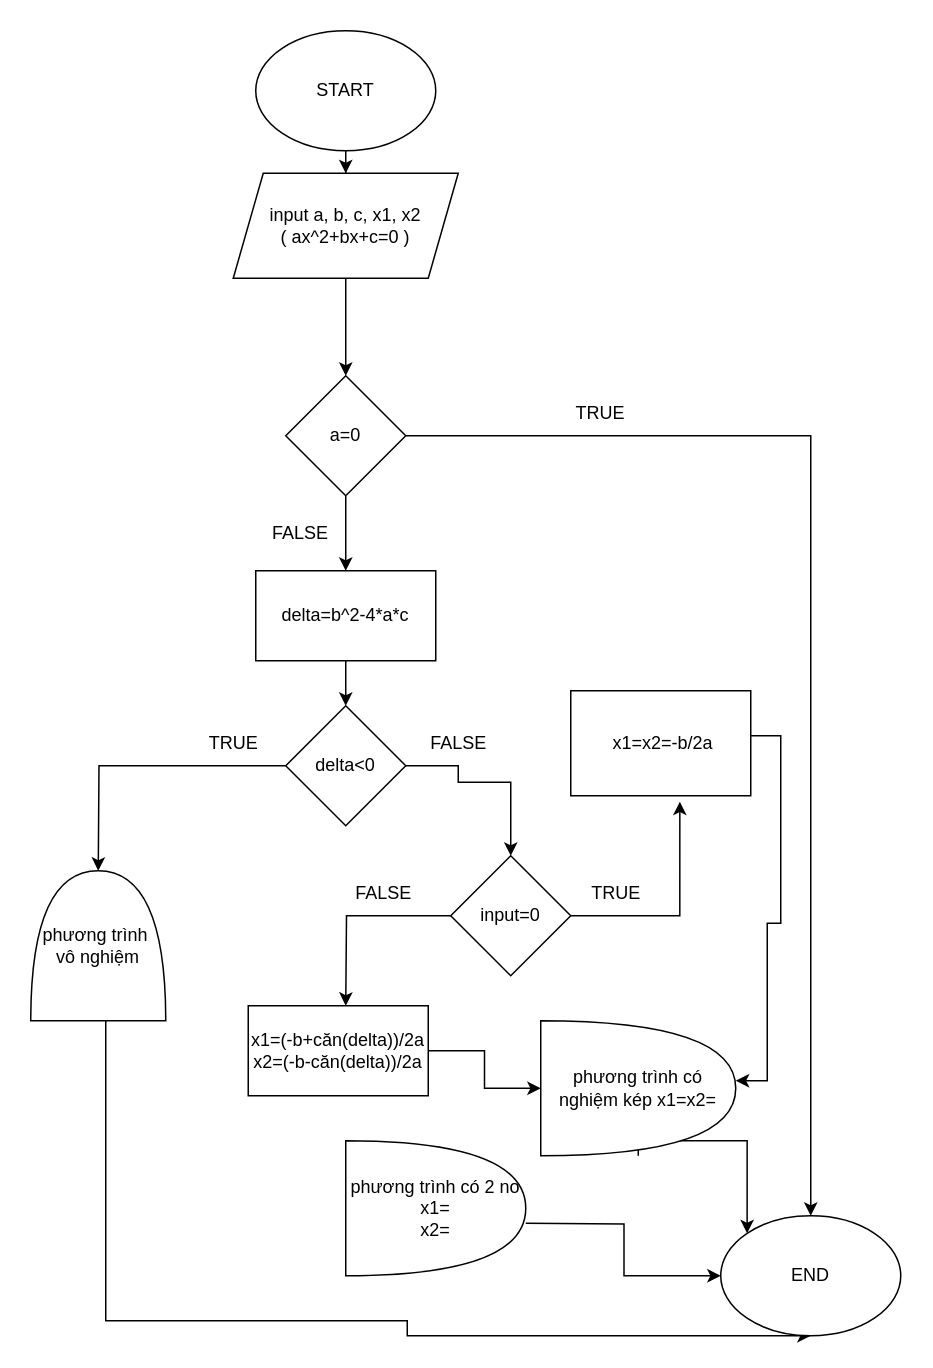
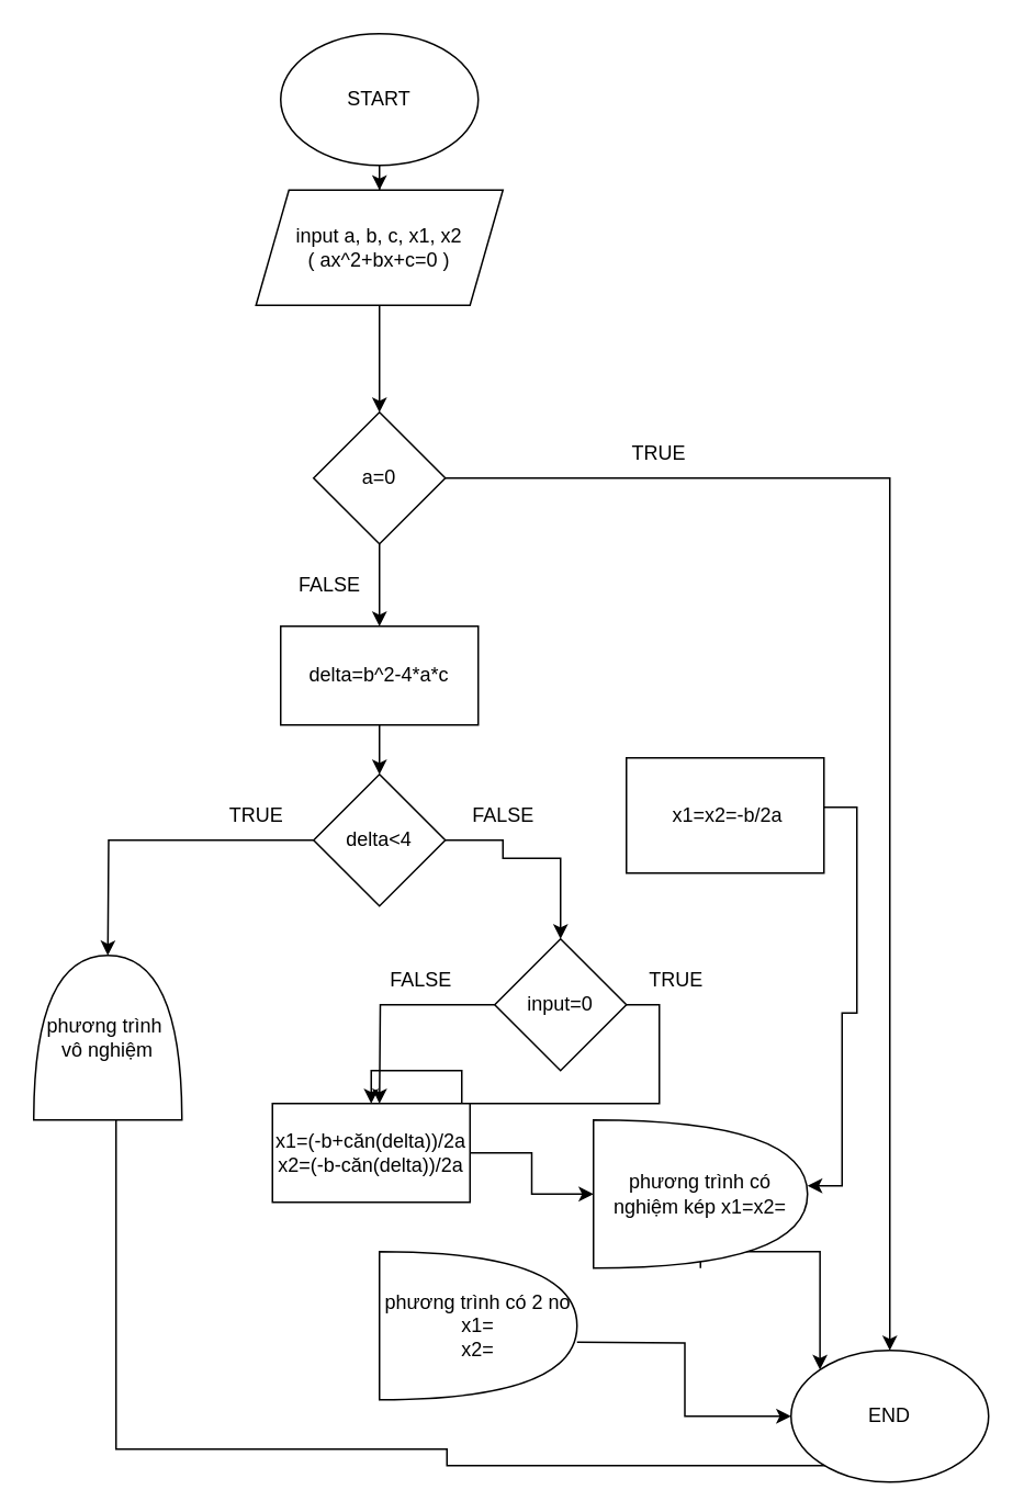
  <mxCell id="0" />
  <mxCell id="1" parent="0" />
  <mxCell id="2" style="edgeStyle=orthogonalEdgeStyle;rounded=0;orthogonalLoop=1;jettySize=auto;html=1;entryX=0.5;entryY=0;entryDx=0;entryDy=0;" edge="1" parent="1" source="3" target="5"><mxGeometry relative="1" as="geometry" /></mxCell>
  <mxCell id="3" value="START" style="ellipse;whiteSpace=wrap;html=1;" vertex="1" parent="1"><mxGeometry x="170" y="20" width="120" height="80" as="geometry" /></mxCell>
  <mxCell id="4" style="edgeStyle=orthogonalEdgeStyle;rounded=0;orthogonalLoop=1;jettySize=auto;html=1;entryX=0.5;entryY=0;entryDx=0;entryDy=0;" edge="1" parent="1" source="5" target="8"><mxGeometry relative="1" as="geometry" /></mxCell>
  <mxCell id="5" value="input a, b, c, x1, x2&lt;div&gt;( ax^2+bx+c=0 )&lt;/div&gt;" style="shape=parallelogram;perimeter=parallelogramPerimeter;whiteSpace=wrap;html=1;fixedSize=1;" vertex="1" parent="1"><mxGeometry x="155" y="115" width="150" height="70" as="geometry" /></mxCell>
  <mxCell id="6" style="edgeStyle=orthogonalEdgeStyle;rounded=0;orthogonalLoop=1;jettySize=auto;html=1;" edge="1" parent="1" source="8"><mxGeometry relative="1" as="geometry"><mxPoint x="230" y="380" as="targetPoint" /></mxGeometry></mxCell>
  <mxCell id="7" style="edgeStyle=orthogonalEdgeStyle;rounded=0;orthogonalLoop=1;jettySize=auto;html=1;" edge="1" parent="1" source="8" target="29"><mxGeometry relative="1" as="geometry"><mxPoint x="540" y="840" as="targetPoint" /><Array as="points"><mxPoint x="540" y="290" /><mxPoint x="540" y="500" /></Array></mxGeometry></mxCell>
  <mxCell id="8" value="a=0" style="rhombus;whiteSpace=wrap;html=1;" vertex="1" parent="1"><mxGeometry x="190" y="250" width="80" height="80" as="geometry" /></mxCell>
  <mxCell id="9" value="FALSE" style="text;html=1;align=center;verticalAlign=middle;whiteSpace=wrap;rounded=0;" vertex="1" parent="1"><mxGeometry x="170" y="340" width="60" height="30" as="geometry" /></mxCell>
  <mxCell id="10" style="edgeStyle=orthogonalEdgeStyle;rounded=0;orthogonalLoop=1;jettySize=auto;html=1;exitX=0.5;exitY=1;exitDx=0;exitDy=0;entryX=0.5;entryY=0;entryDx=0;entryDy=0;" edge="1" parent="1" source="11" target="14"><mxGeometry relative="1" as="geometry" /></mxCell>
  <mxCell id="11" value="delta=b^2-4*a*c" style="rounded=0;whiteSpace=wrap;html=1;" vertex="1" parent="1"><mxGeometry x="170" y="380" width="120" height="60" as="geometry" /></mxCell>
  <mxCell id="12" style="edgeStyle=orthogonalEdgeStyle;rounded=0;orthogonalLoop=1;jettySize=auto;html=1;" edge="1" parent="1" source="14"><mxGeometry relative="1" as="geometry"><mxPoint x="340" y="570" as="targetPoint" /><Array as="points"><mxPoint x="305" y="510" /><mxPoint x="305" y="521" /></Array></mxGeometry></mxCell>
  <mxCell id="13" style="edgeStyle=orthogonalEdgeStyle;rounded=0;orthogonalLoop=1;jettySize=auto;html=1;exitX=0;exitY=0.5;exitDx=0;exitDy=0;" edge="1" parent="1" source="14"><mxGeometry relative="1" as="geometry"><mxPoint x="65" y="580" as="targetPoint" /></mxGeometry></mxCell>
- <mxCell id="14" value="delta&amp;lt;0" style="rhombus;whiteSpace=wrap;html=1;" vertex="1" parent="1"><mxGeometry x="190" y="470" width="80" height="80" as="geometry" /></mxCell>
+ <mxCell id="14" value="delta&amp;lt;4" style="rhombus;whiteSpace=wrap;html=1;" vertex="1" parent="1"><mxGeometry x="190" y="470" width="80" height="80" as="geometry" /></mxCell>
  <mxCell id="15" value="TRUE" style="text;html=1;align=center;verticalAlign=middle;whiteSpace=wrap;rounded=0;" vertex="1" parent="1"><mxGeometry x="370" y="260" width="60" height="30" as="geometry" /></mxCell>
  <mxCell id="16" value="TRUE" style="text;html=1;align=center;verticalAlign=middle;resizable=0;points=[];autosize=1;strokeColor=none;fillColor=none;" vertex="1" parent="1"><mxGeometry x="125" y="480" width="60" height="30" as="geometry" /></mxCell>
  <mxCell id="17" value="FALSE" style="text;html=1;align=center;verticalAlign=middle;resizable=0;points=[];autosize=1;strokeColor=none;fillColor=none;" vertex="1" parent="1"><mxGeometry x="275" y="480" width="60" height="30" as="geometry" /></mxCell>
- <mxCell id="18" style="edgeStyle=orthogonalEdgeStyle;rounded=0;orthogonalLoop=1;jettySize=auto;html=1;exitX=1;exitY=0.5;exitDx=0;exitDy=0;entryX=0.606;entryY=1.056;entryDx=0;entryDy=0;entryPerimeter=0;" edge="1" parent="1" source="19" target="23"><mxGeometry relative="1" as="geometry"><mxPoint x="410" y="690" as="targetPoint" /></mxGeometry></mxCell>
+ <mxCell id="18" style="edgeStyle=orthogonalEdgeStyle;rounded=0;orthogonalLoop=1;jettySize=auto;html=1;exitX=1;exitY=0.5;exitDx=0;exitDy=0;" edge="1" parent="1" source="19" target="26"><mxGeometry relative="1" as="geometry"><mxPoint x="410" y="690" as="targetPoint" /></mxGeometry></mxCell>
  <mxCell id="19" value="input=0" style="rhombus;whiteSpace=wrap;html=1;" vertex="1" parent="1"><mxGeometry x="300" y="570" width="80" height="80" as="geometry" /></mxCell>
  <mxCell id="20" value="FALSE" style="text;html=1;align=center;verticalAlign=middle;resizable=0;points=[];autosize=1;strokeColor=none;fillColor=none;" vertex="1" parent="1"><mxGeometry x="225" y="580" width="60" height="30" as="geometry" /></mxCell>
  <mxCell id="21" value="TRUE" style="text;html=1;align=center;verticalAlign=middle;resizable=0;points=[];autosize=1;strokeColor=none;fillColor=none;" vertex="1" parent="1"><mxGeometry x="380" y="580" width="60" height="30" as="geometry" /></mxCell>
  <mxCell id="22" style="edgeStyle=orthogonalEdgeStyle;rounded=0;orthogonalLoop=1;jettySize=auto;html=1;" edge="1" parent="1" source="23"><mxGeometry relative="1" as="geometry"><mxPoint x="490" y="720" as="targetPoint" /><Array as="points"><mxPoint x="520" y="490" /><mxPoint x="520" y="615" /><mxPoint x="511" y="615" /></Array></mxGeometry></mxCell>
  <mxCell id="23" value="&amp;nbsp;x1=x2=-b/2a" style="rounded=0;whiteSpace=wrap;html=1;" vertex="1" parent="1"><mxGeometry x="380" y="460" width="120" height="70" as="geometry" /></mxCell>
  <mxCell id="24" value="" style="edgeStyle=orthogonalEdgeStyle;rounded=0;orthogonalLoop=1;jettySize=auto;html=1;exitX=0;exitY=0.5;exitDx=0;exitDy=0;" edge="1" parent="1" source="19"><mxGeometry relative="1" as="geometry"><mxPoint x="230" y="670" as="targetPoint" /><mxPoint x="300" y="610" as="sourcePoint" /></mxGeometry></mxCell>
  <mxCell id="25" style="edgeStyle=orthogonalEdgeStyle;rounded=0;orthogonalLoop=1;jettySize=auto;html=1;" edge="1" parent="1" source="26" target="33"><mxGeometry relative="1" as="geometry"><mxPoint x="215" y="815" as="targetPoint" /></mxGeometry></mxCell>
  <mxCell id="26" value="x1=(-b+căn(delta))/2a&lt;div&gt;x2=(-b-căn(delta))/2a&lt;/div&gt;" style="rounded=0;whiteSpace=wrap;html=1;" vertex="1" parent="1"><mxGeometry x="165" y="670" width="120" height="60" as="geometry" /></mxCell>
  <mxCell id="27" style="edgeStyle=orthogonalEdgeStyle;rounded=0;orthogonalLoop=1;jettySize=auto;html=1;exitX=1;exitY=0.5;exitDx=0;exitDy=0;entryX=0.5;entryY=1;entryDx=0;entryDy=0;" edge="1" parent="1" target="29"><mxGeometry relative="1" as="geometry"><mxPoint x="540" y="900" as="targetPoint" /><Array as="points"><mxPoint x="70" y="880" /><mxPoint x="271" y="880" /><mxPoint x="271" y="890" /></Array><mxPoint x="70" y="680" as="sourcePoint" /></mxGeometry></mxCell>
  <mxCell id="28" style="edgeStyle=orthogonalEdgeStyle;rounded=0;orthogonalLoop=1;jettySize=auto;html=1;entryX=0;entryY=0.5;entryDx=0;entryDy=0;" edge="1" parent="1" target="29"><mxGeometry relative="1" as="geometry"><mxPoint x="350" y="815" as="sourcePoint" /></mxGeometry></mxCell>
- <mxCell id="29" value="END" style="ellipse;whiteSpace=wrap;html=1;" vertex="1" parent="1"><mxGeometry x="480" y="810" width="120" height="80" as="geometry" /></mxCell>
+ <mxCell id="29" value="END" style="ellipse;whiteSpace=wrap;html=1;" vertex="1" parent="1"><mxGeometry x="480" y="820" width="120" height="80" as="geometry" /></mxCell>
  <mxCell id="30" style="edgeStyle=orthogonalEdgeStyle;rounded=0;orthogonalLoop=1;jettySize=auto;html=1;entryX=0;entryY=0;entryDx=0;entryDy=0;" edge="1" parent="1" target="29"><mxGeometry relative="1" as="geometry"><mxPoint x="425" y="770" as="sourcePoint" /><Array as="points"><mxPoint x="425" y="760" /><mxPoint x="498" y="760" /></Array></mxGeometry></mxCell>
  <mxCell id="31" value="phương trình&amp;nbsp;&lt;div&gt;vô nghiệm&lt;/div&gt;" style="shape=or;whiteSpace=wrap;html=1;direction=north;" vertex="1" parent="1"><mxGeometry x="20" y="580" width="90" height="100" as="geometry" /></mxCell>
  <mxCell id="32" value="phương trình có 2 no&lt;div&gt;x1=&lt;/div&gt;&lt;div&gt;x2=&lt;/div&gt;" style="shape=or;whiteSpace=wrap;html=1;" vertex="1" parent="1"><mxGeometry x="230" y="760" width="120" height="90" as="geometry" /></mxCell>
  <mxCell id="33" value="phương trình có nghiệm kép x1=x2=" style="shape=or;whiteSpace=wrap;html=1;" vertex="1" parent="1"><mxGeometry x="360" y="680" width="130" height="90" as="geometry" /></mxCell>
